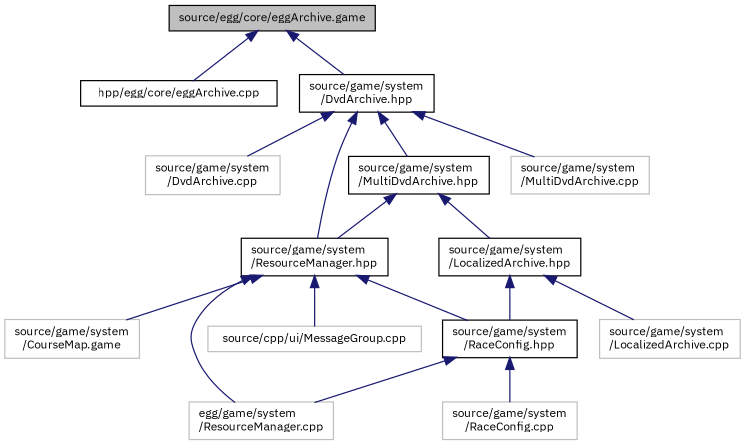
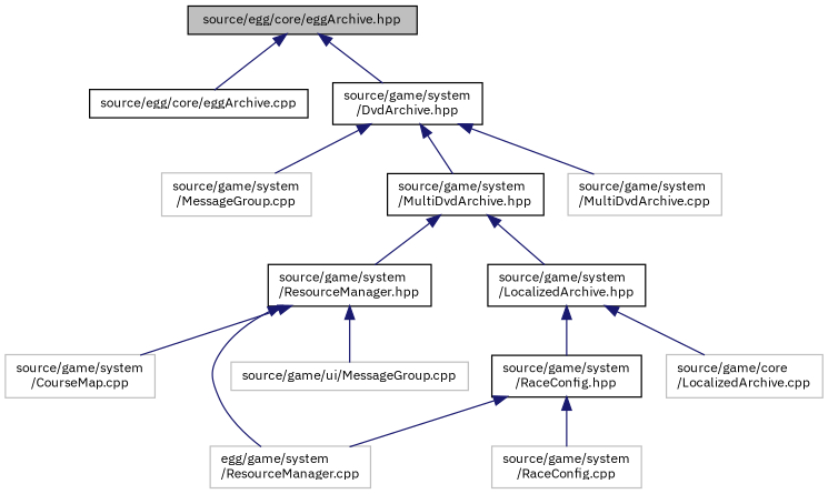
  digraph {
    fontname="IBM Plex Sans"
    node [color=black fillcolor=white fontname="IBM Plex Sans" fontsize=10 shape=record style=filled]
    edge [color=midnightblue dir=back fontname="IBM Plex Sans" fontsize=10 labelfontname=FreeMono labelfontsize=10 style=solid]
-   n1 [fillcolor=grey75 fontcolor=black height=0.2 label="source/egg/core/eggArchive.game" width=0.4]
-   n2 [height=0.2 label="hpp/egg/core/eggArchive.cpp" width=0.4]
+   n1 [fillcolor=grey75 fontcolor=black height=0.2 label="source/egg/core/eggArchive.hpp" width=0.4]
+   n2 [height=0.2 label="source/egg/core/eggArchive.cpp" width=0.4]
    n3 [height=0.2 label="source/game/system\l/DvdArchive.hpp" width=0.4]
-   n4 [color=grey75 height=0.2 label="source/game/system\l/DvdArchive.cpp" width=0.4]
+   n4 [color=grey75 height=0.2 label="source/game/system\l/MessageGroup.cpp" width=0.4]
    n5 [height=0.2 label="source/game/system\l/MultiDvdArchive.hpp" width=0.4]
    n6 [height=0.2 label="source/game/system\l/ResourceManager.hpp" width=0.4]
    n7 [color=grey75 height=0.2 label="source/game/system\l/MultiDvdArchive.cpp" width=0.4]
    n8 [height=0.2 label="source/game/system\l/LocalizedArchive.hpp" width=0.4]
-   n9 [color=grey75 height=0.2 label="source/game/system\l/CourseMap.game" width=0.4]
+   n9 [color=grey75 height=0.2 label="source/game/system\l/CourseMap.cpp" width=0.4]
    n10 [height=0.2 label="source/game/system\l/RaceConfig.hpp" width=0.4]
    n11 [color=grey75 height=0.2 label="egg/game/system\l/ResourceManager.cpp" width=0.4]
-   n12 [color=grey75 height=0.2 label="source/cpp/ui/MessageGroup.cpp" width=0.4]
-   n13 [color=grey75 height=0.2 label="source/game/system\l/LocalizedArchive.cpp" width=0.4]
+   n12 [color=grey75 height=0.2 label="source/game/ui/MessageGroup.cpp" width=0.4]
+   n13 [color=grey75 height=0.2 label="source/game/core\l/LocalizedArchive.cpp" width=0.4]
    n14 [color=grey75 height=0.2 label="source/game/system\l/RaceConfig.cpp" width=0.4]
    n1 -> n2
    n1 -> n3
    n3 -> n4
    n3 -> n5
-   n3 -> n6
    n3 -> n7
    n5 -> n6
    n5 -> n8
    n6 -> n9
-   n6 -> n10
    n6 -> n11
    n6 -> n12
    n8 -> n10
    n8 -> n13
    n10 -> n11
    n10 -> n14
  }
